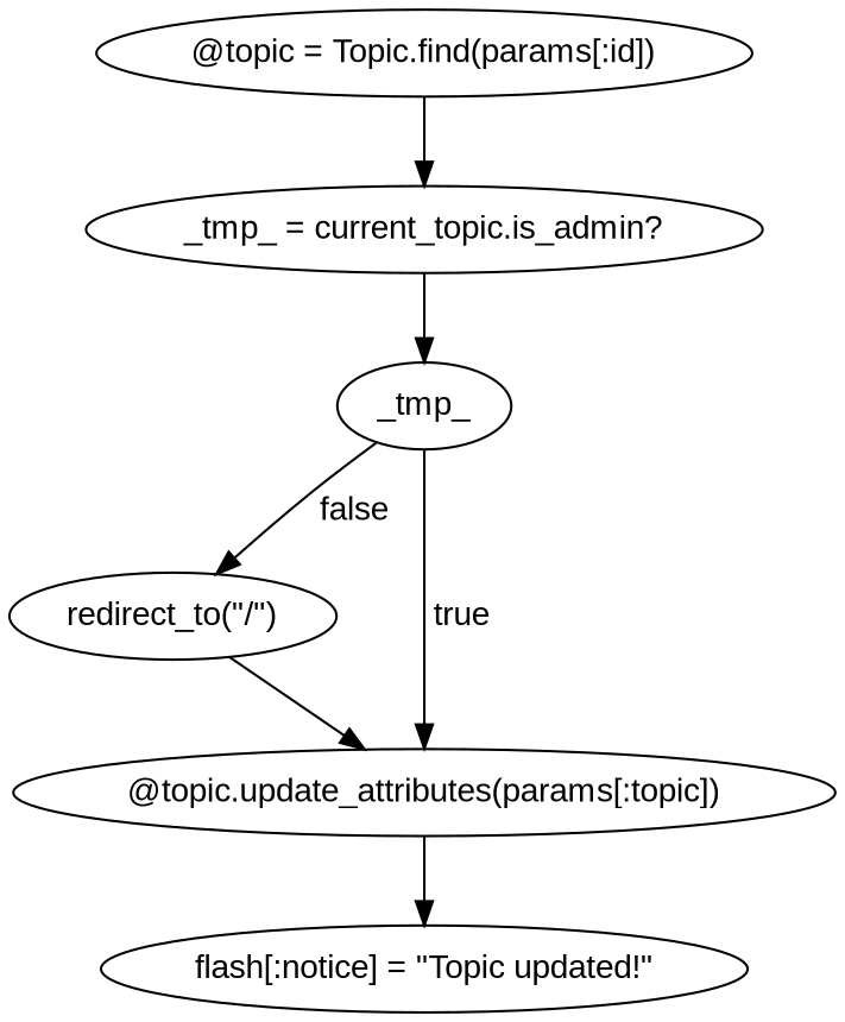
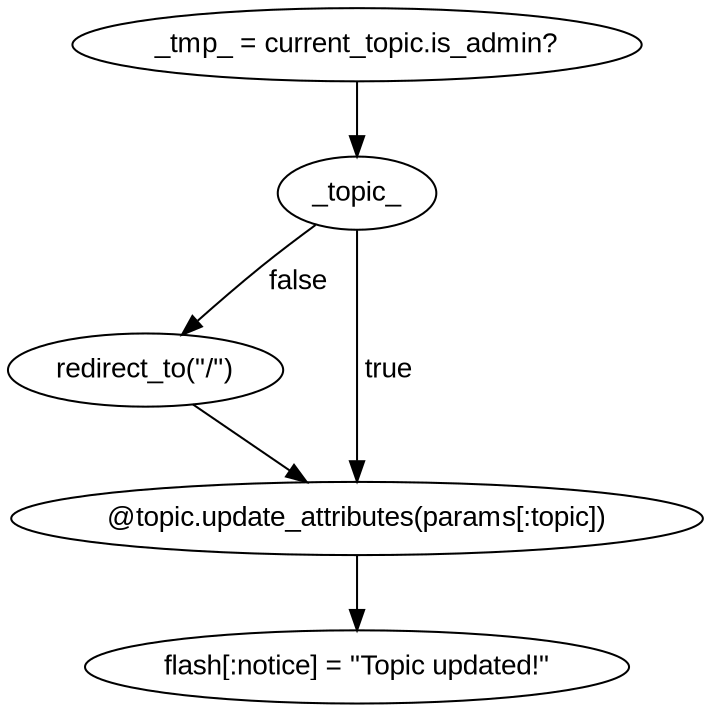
  digraph {
    fontname="Liberation Sans"
    node [fontname="Liberation Sans"]
    edge [fontname="Liberation Sans"]
-   n1 [label="@topic = Topic.find(params[:id])"]
    n2 [label="_tmp_ = current_topic.is_admin?"]
-   n3 [label=_tmp_]
+   n3 [label=_topic_]
    n4 [label="redirect_to(\"/\")"]
    n5 [label="@topic.update_attributes(params[:topic])"]
    n6 [label="flash[:notice] = \"Topic updated!\""]
-   n1 -> n2
    n2 -> n3
    n3 -> n4 [label=" false"]
    n3 -> n5 [label=" true" weight=8]
    n4 -> n5
    n5 -> n6
  }
